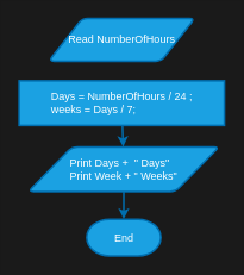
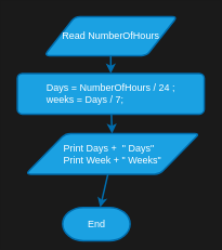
  <mxCell id="0" />
  <mxCell id="1" parent="0" />
+ <mxCell id="2" value="" style="edgeStyle=none;html=1;strokeWidth=2;fillColor=#1ba1e2;strokeColor=#006EAF;" edge="1" parent="1" source="3" target="5"><mxGeometry relative="1" as="geometry" /></mxCell>
  <mxCell id="3" value="Read NumberOfHours" style="shape=parallelogram;html=1;strokeWidth=2;perimeter=parallelogramPerimeter;whiteSpace=wrap;rounded=1;arcSize=12;size=0.23;fillColor=#1ba1e2;fontColor=#ffffff;strokeColor=#006EAF;" vertex="1" parent="1"><mxGeometry x="54" y="20" width="163.5" height="48" as="geometry" /></mxCell>
  <mxCell id="4" value="" style="edgeStyle=none;html=1;strokeWidth=2;fillColor=#1ba1e2;strokeColor=#006EAF;" edge="1" parent="1" source="5" target="7"><mxGeometry relative="1" as="geometry" /></mxCell>
- <mxCell id="5" value="&lt;div style=&quot;text-align: justify;&quot;&gt;&lt;span style=&quot;background-color: initial;&quot;&gt;Days = NumberOfHours / 24 ;&lt;/span&gt;&lt;/div&gt;&lt;div style=&quot;text-align: justify;&quot;&gt;&lt;span style=&quot;background-color: initial;&quot;&gt;weeks = Days / 7;&lt;/span&gt;&lt;/div&gt;" style="whiteSpace=wrap;html=1;fillColor=#1ba1e2;strokeColor=#006EAF;fontColor=#ffffff;strokeWidth=2;arcSize=12;rounded=0;" vertex="1" parent="1"><mxGeometry x="20.75" y="90" width="230" height="50" as="geometry" /></mxCell>
+ <mxCell id="5" value="&lt;div style=&quot;text-align: justify;&quot;&gt;&lt;span style=&quot;background-color: initial;&quot;&gt;Days = NumberOfHours / 24 ;&lt;/span&gt;&lt;/div&gt;&lt;div style=&quot;text-align: justify;&quot;&gt;&lt;span style=&quot;background-color: initial;&quot;&gt;weeks = Days / 7;&lt;/span&gt;&lt;/div&gt;" style="whiteSpace=wrap;html=1;fillColor=#1ba1e2;strokeColor=#006EAF;fontColor=#ffffff;strokeWidth=2;rounded=1;arcSize=12;" vertex="1" parent="1"><mxGeometry x="20.75" y="90" width="230" height="50" as="geometry" /></mxCell>
  <mxCell id="6" value="" style="edgeStyle=none;html=1;strokeWidth=2;fillColor=#1ba1e2;strokeColor=#006EAF;" edge="1" parent="1" source="7" target="8"><mxGeometry relative="1" as="geometry" /></mxCell>
  <mxCell id="7" value="&lt;div style=&quot;text-align: justify;&quot;&gt;&lt;span style=&quot;background-color: initial;&quot;&gt;Print Days +&amp;nbsp; &quot; Days&quot;&lt;/span&gt;&lt;/div&gt;&lt;div style=&quot;text-align: justify;&quot;&gt;&lt;span style=&quot;background-color: initial;&quot;&gt;Print Week + &quot; Weeks&quot;&lt;/span&gt;&lt;/div&gt;" style="shape=parallelogram;html=1;strokeWidth=2;perimeter=parallelogramPerimeter;whiteSpace=wrap;rounded=1;arcSize=12;size=0.23;fillColor=#1ba1e2;fontColor=#ffffff;strokeColor=#006EAF;" vertex="1" parent="1"><mxGeometry x="31" y="164" width="214" height="50" as="geometry" /></mxCell>
- <mxCell id="8" value="End" style="strokeWidth=2;html=1;shape=mxgraph.flowchart.terminator;whiteSpace=wrap;fillColor=#1ba1e2;fontColor=#ffffff;strokeColor=#006EAF;" vertex="1" parent="1"><mxGeometry x="96.5" y="245" width="83" height="41" as="geometry" /></mxCell>
+ <mxCell id="8" value="End" style="strokeWidth=2;html=1;shape=mxgraph.flowchart.terminator;whiteSpace=wrap;fillColor=#1ba1e2;fontColor=#ffffff;strokeColor=#006EAF;" vertex="1" parent="1"><mxGeometry x="76.5" y="255" width="83" height="41" as="geometry" /></mxCell>
